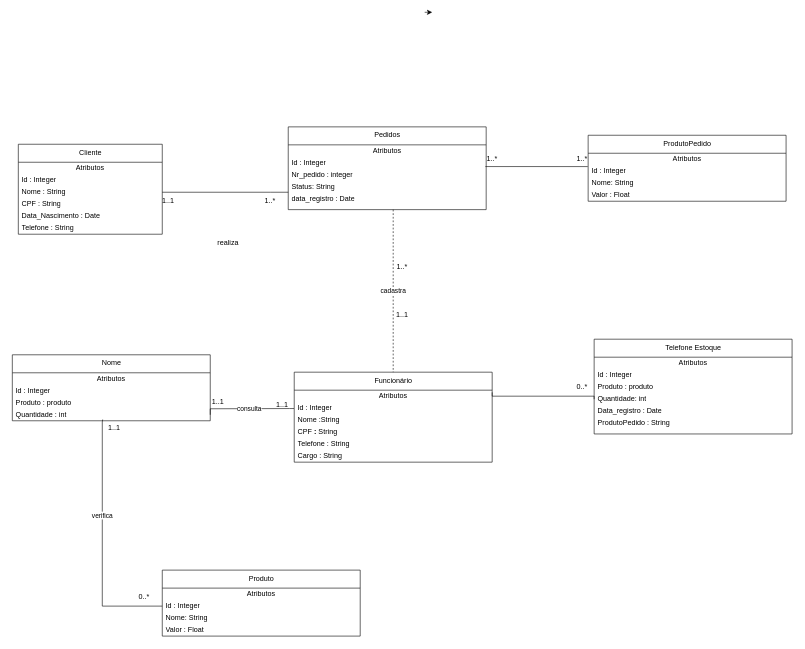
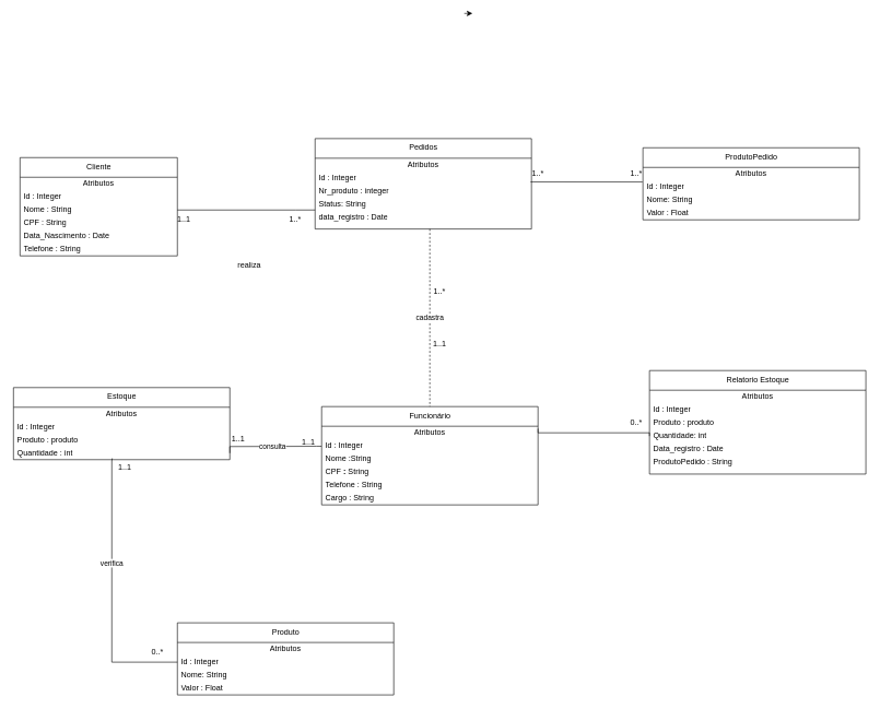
  <mxCell id="0" />
  <mxCell id="1" parent="0" />
  <mxCell id="2" value="Cliente" style="swimlane;fontStyle=0;align=center;verticalAlign=top;childLayout=stackLayout;horizontal=1;startSize=30;horizontalStack=0;resizeParent=1;resizeParentMax=0;resizeLast=0;collapsible=0;marginBottom=0;html=1;" parent="1" vertex="1"><mxGeometry x="30" y="240" width="240" height="150" as="geometry" /></mxCell>
  <mxCell id="3" value="Atributos" style="text;html=1;strokeColor=none;fillColor=none;align=center;verticalAlign=middle;spacingLeft=4;spacingRight=4;overflow=hidden;rotatable=0;points=[[0,0.5],[1,0.5]];portConstraint=eastwest;" parent="2" vertex="1"><mxGeometry y="30" width="240" height="20" as="geometry" /></mxCell>
  <mxCell id="4" value="Id : Integer" style="text;html=1;strokeColor=none;fillColor=none;align=left;verticalAlign=middle;spacingLeft=4;spacingRight=4;overflow=hidden;rotatable=0;points=[[0,0.5],[1,0.5]];portConstraint=eastwest;" parent="2" vertex="1"><mxGeometry y="50" width="240" height="20" as="geometry" /></mxCell>
  <mxCell id="5" value="Nome : String" style="text;html=1;strokeColor=none;fillColor=none;align=left;verticalAlign=middle;spacingLeft=4;spacingRight=4;overflow=hidden;rotatable=0;points=[[0,0.5],[1,0.5]];portConstraint=eastwest;" parent="2" vertex="1"><mxGeometry y="70" width="240" height="20" as="geometry" /></mxCell>
  <mxCell id="6" value="CPF :&amp;nbsp;String" style="text;html=1;strokeColor=none;fillColor=none;align=left;verticalAlign=middle;spacingLeft=4;spacingRight=4;overflow=hidden;rotatable=0;points=[[0,0.5],[1,0.5]];portConstraint=eastwest;" parent="2" vertex="1"><mxGeometry y="90" width="240" height="20" as="geometry" /></mxCell>
  <mxCell id="7" value="Data_Nascimento :&amp;nbsp;Date" style="text;html=1;strokeColor=none;fillColor=none;align=left;verticalAlign=middle;spacingLeft=4;spacingRight=4;overflow=hidden;rotatable=0;points=[[0,0.5],[1,0.5]];portConstraint=eastwest;" parent="2" vertex="1"><mxGeometry y="110" width="240" height="20" as="geometry" /></mxCell>
  <mxCell id="8" value="Telefone :&amp;nbsp;String" style="text;html=1;strokeColor=none;fillColor=none;align=left;verticalAlign=middle;spacingLeft=4;spacingRight=4;overflow=hidden;rotatable=0;points=[[0,0.5],[1,0.5]];portConstraint=eastwest;" parent="2" vertex="1"><mxGeometry y="130" width="240" height="20" as="geometry" /></mxCell>
  <mxCell id="9" value="Funcionário" style="swimlane;fontStyle=0;align=center;verticalAlign=top;childLayout=stackLayout;horizontal=1;startSize=30;horizontalStack=0;resizeParent=1;resizeParentMax=0;resizeLast=0;collapsible=0;marginBottom=0;html=1;" parent="1" vertex="1"><mxGeometry x="490" y="620" width="330" height="150" as="geometry" /></mxCell>
  <mxCell id="10" value="Atributos" style="text;html=1;strokeColor=none;fillColor=none;align=center;verticalAlign=middle;spacingLeft=4;spacingRight=4;overflow=hidden;rotatable=0;points=[[0,0.5],[1,0.5]];portConstraint=eastwest;" parent="9" vertex="1"><mxGeometry y="30" width="330" height="20" as="geometry" /></mxCell>
  <mxCell id="11" value="Id : Integer" style="text;html=1;strokeColor=none;fillColor=none;align=left;verticalAlign=middle;spacingLeft=4;spacingRight=4;overflow=hidden;rotatable=0;points=[[0,0.5],[1,0.5]];portConstraint=eastwest;" parent="9" vertex="1"><mxGeometry y="50" width="330" height="20" as="geometry" /></mxCell>
  <mxCell id="12" value="Nome :String" style="text;html=1;strokeColor=none;fillColor=none;align=left;verticalAlign=middle;spacingLeft=4;spacingRight=4;overflow=hidden;rotatable=0;points=[[0,0.5],[1,0.5]];portConstraint=eastwest;" parent="9" vertex="1"><mxGeometry y="70" width="330" height="20" as="geometry" /></mxCell>
  <mxCell id="13" value="CPF &lt;b&gt;: &lt;/b&gt;String" style="text;html=1;strokeColor=none;fillColor=none;align=left;verticalAlign=middle;spacingLeft=4;spacingRight=4;overflow=hidden;rotatable=0;points=[[0,0.5],[1,0.5]];portConstraint=eastwest;" parent="9" vertex="1"><mxGeometry y="90" width="330" height="20" as="geometry" /></mxCell>
  <mxCell id="14" value="Telefone : String" style="text;html=1;strokeColor=none;fillColor=none;align=left;verticalAlign=middle;spacingLeft=4;spacingRight=4;overflow=hidden;rotatable=0;points=[[0,0.5],[1,0.5]];portConstraint=eastwest;" parent="9" vertex="1"><mxGeometry y="110" width="330" height="20" as="geometry" /></mxCell>
  <mxCell id="15" value="Cargo : String" style="text;html=1;strokeColor=none;fillColor=none;align=left;verticalAlign=middle;spacingLeft=4;spacingRight=4;overflow=hidden;rotatable=0;points=[[0,0.5],[1,0.5]];portConstraint=eastwest;" parent="9" vertex="1"><mxGeometry y="130" width="330" height="20" as="geometry" /></mxCell>
  <mxCell id="16" value="verifica" style="edgeStyle=orthogonalEdgeStyle;rounded=0;orthogonalLoop=1;jettySize=auto;html=1;endArrow=none;endFill=0;entryX=0.177;entryY=0.032;entryDx=0;entryDy=0;entryPerimeter=0;" parent="1" source="17" target="48" edge="1"><mxGeometry x="0.222" relative="1" as="geometry"><mxPoint x="170.15" y="750" as="targetPoint" /><Array as="points"><mxPoint x="170" y="1010" /><mxPoint x="170" y="703" /><mxPoint x="171" y="703" /></Array><mxPoint as="offset" /></mxGeometry></mxCell>
  <mxCell id="17" value="Produto" style="swimlane;fontStyle=0;align=center;verticalAlign=top;childLayout=stackLayout;horizontal=1;startSize=30;horizontalStack=0;resizeParent=1;resizeParentMax=0;resizeLast=0;collapsible=0;marginBottom=0;html=1;" parent="1" vertex="1"><mxGeometry x="270" y="950" width="330" height="110" as="geometry" /></mxCell>
  <mxCell id="18" value="Atributos" style="text;html=1;strokeColor=none;fillColor=none;align=center;verticalAlign=middle;spacingLeft=4;spacingRight=4;overflow=hidden;rotatable=0;points=[[0,0.5],[1,0.5]];portConstraint=eastwest;" parent="17" vertex="1"><mxGeometry y="30" width="330" height="20" as="geometry" /></mxCell>
  <mxCell id="19" value="Id : Integer" style="text;html=1;strokeColor=none;fillColor=none;align=left;verticalAlign=middle;spacingLeft=4;spacingRight=4;overflow=hidden;rotatable=0;points=[[0,0.5],[1,0.5]];portConstraint=eastwest;" parent="17" vertex="1"><mxGeometry y="50" width="330" height="20" as="geometry" /></mxCell>
  <mxCell id="20" value="Nome: String" style="text;html=1;strokeColor=none;fillColor=none;align=left;verticalAlign=middle;spacingLeft=4;spacingRight=4;overflow=hidden;rotatable=0;points=[[0,0.5],[1,0.5]];portConstraint=eastwest;" parent="17" vertex="1"><mxGeometry y="70" width="330" height="20" as="geometry" /></mxCell>
  <mxCell id="21" value="Valor : Float" style="text;html=1;strokeColor=none;fillColor=none;align=left;verticalAlign=middle;spacingLeft=4;spacingRight=4;overflow=hidden;rotatable=0;points=[[0,0.5],[1,0.5]];portConstraint=eastwest;" parent="17" vertex="1"><mxGeometry y="90" width="330" height="20" as="geometry" /></mxCell>
  <mxCell id="22" style="edgeStyle=orthogonalEdgeStyle;rounded=0;orthogonalLoop=1;jettySize=auto;html=1;entryX=1;entryY=0.5;entryDx=0;entryDy=0;endArrow=none;endFill=0;" parent="1" source="24" target="5" edge="1"><mxGeometry relative="1" as="geometry"><Array as="points"><mxPoint x="450" y="320" /><mxPoint x="450" y="320" /></Array></mxGeometry></mxCell>
  <mxCell id="23" value="cadastra" style="edgeStyle=orthogonalEdgeStyle;rounded=0;orthogonalLoop=1;jettySize=auto;html=1;endArrow=none;endFill=0;dashed=1;" parent="1" source="24" target="9" edge="1"><mxGeometry relative="1" as="geometry"><Array as="points"><mxPoint x="655" y="390" /><mxPoint x="655" y="390" /></Array></mxGeometry></mxCell>
  <mxCell id="24" value="Pedidos" style="swimlane;fontStyle=0;align=center;verticalAlign=top;childLayout=stackLayout;horizontal=1;startSize=30;horizontalStack=0;resizeParent=1;resizeParentMax=0;resizeLast=0;collapsible=0;marginBottom=0;html=1;swimlaneLine=1;fillColor=none;" parent="1" vertex="1"><mxGeometry x="480" y="211" width="330" height="138" as="geometry" /></mxCell>
  <mxCell id="25" value="Atributos" style="text;html=1;strokeColor=none;fillColor=none;align=center;verticalAlign=middle;spacingLeft=4;spacingRight=4;overflow=hidden;rotatable=0;points=[[0,0.5],[1,0.5]];portConstraint=eastwest;" parent="24" vertex="1"><mxGeometry y="30" width="330" height="20" as="geometry" /></mxCell>
  <mxCell id="26" value="Id : Integer" style="text;html=1;strokeColor=none;fillColor=none;align=left;verticalAlign=middle;spacingLeft=4;spacingRight=4;overflow=hidden;rotatable=0;points=[[0,0.5],[1,0.5]];portConstraint=eastwest;" parent="24" vertex="1"><mxGeometry y="50" width="330" height="20" as="geometry" /></mxCell>
- <mxCell id="27" value="Nr_pedido : integer" style="text;html=1;strokeColor=none;fillColor=none;align=left;verticalAlign=middle;spacingLeft=4;spacingRight=4;overflow=hidden;rotatable=0;points=[[0,0.5],[1,0.5]];portConstraint=eastwest;" parent="24" vertex="1"><mxGeometry y="70" width="330" height="20" as="geometry" /></mxCell>
+ <mxCell id="27" value="Nr_produto : integer" style="text;html=1;strokeColor=none;fillColor=none;align=left;verticalAlign=middle;spacingLeft=4;spacingRight=4;overflow=hidden;rotatable=0;points=[[0,0.5],[1,0.5]];portConstraint=eastwest;" parent="24" vertex="1"><mxGeometry y="70" width="330" height="20" as="geometry" /></mxCell>
  <mxCell id="28" value="Status: String" style="text;html=1;strokeColor=none;fillColor=none;align=left;verticalAlign=middle;spacingLeft=4;spacingRight=4;overflow=hidden;rotatable=0;points=[[0,0.5],[1,0.5]];portConstraint=eastwest;" parent="24" vertex="1"><mxGeometry y="90" width="330" height="20" as="geometry" /></mxCell>
  <mxCell id="29" value="data_registro : Date" style="text;html=1;strokeColor=none;fillColor=none;align=left;verticalAlign=middle;spacingLeft=4;spacingRight=4;overflow=hidden;rotatable=0;points=[[0,0.5],[1,0.5]];portConstraint=eastwest;" parent="24" vertex="1"><mxGeometry y="110" width="330" height="20" as="geometry" /></mxCell>
  <mxCell id="30" value="" style="line;strokeWidth=1;fillColor=none;align=left;verticalAlign=middle;spacingTop=-1;spacingLeft=3;spacingRight=3;rotatable=0;labelPosition=right;points=[];portConstraint=eastwest;strokeColor=none;" parent="24" vertex="1"><mxGeometry y="130" width="330" height="8" as="geometry" /></mxCell>
- <mxCell id="31" value="Nome" style="swimlane;fontStyle=0;align=center;verticalAlign=top;childLayout=stackLayout;horizontal=1;startSize=30;horizontalStack=0;resizeParent=1;resizeParentMax=0;resizeLast=0;collapsible=0;marginBottom=0;html=1;" parent="1" vertex="1"><mxGeometry x="20" y="591" width="330" height="110" as="geometry" /></mxCell>
+ <mxCell id="31" value="Estoque" style="swimlane;fontStyle=0;align=center;verticalAlign=top;childLayout=stackLayout;horizontal=1;startSize=30;horizontalStack=0;resizeParent=1;resizeParentMax=0;resizeLast=0;collapsible=0;marginBottom=0;html=1;" parent="1" vertex="1"><mxGeometry x="20" y="591" width="330" height="110" as="geometry" /></mxCell>
  <mxCell id="32" value="Atributos" style="text;html=1;strokeColor=none;fillColor=none;align=center;verticalAlign=middle;spacingLeft=4;spacingRight=4;overflow=hidden;rotatable=0;points=[[0,0.5],[1,0.5]];portConstraint=eastwest;" parent="31" vertex="1"><mxGeometry y="30" width="330" height="20" as="geometry" /></mxCell>
  <mxCell id="33" value="Id : Integer" style="text;html=1;strokeColor=none;fillColor=none;align=left;verticalAlign=middle;spacingLeft=4;spacingRight=4;overflow=hidden;rotatable=0;points=[[0,0.5],[1,0.5]];portConstraint=eastwest;" parent="31" vertex="1"><mxGeometry y="50" width="330" height="20" as="geometry" /></mxCell>
  <mxCell id="34" value="Produto : produto" style="text;html=1;strokeColor=none;fillColor=none;align=left;verticalAlign=middle;spacingLeft=4;spacingRight=4;overflow=hidden;rotatable=0;points=[[0,0.5],[1,0.5]];portConstraint=eastwest;" parent="31" vertex="1"><mxGeometry y="70" width="330" height="20" as="geometry" /></mxCell>
  <mxCell id="35" value="Quantidade : int" style="text;html=1;strokeColor=none;fillColor=none;align=left;verticalAlign=middle;spacingLeft=4;spacingRight=4;overflow=hidden;rotatable=0;points=[[0,0.5],[1,0.5]];portConstraint=eastwest;" parent="31" vertex="1"><mxGeometry y="90" width="330" height="20" as="geometry" /></mxCell>
- <mxCell id="36" value="Telefone Estoque" style="swimlane;fontStyle=0;align=center;verticalAlign=top;childLayout=stackLayout;horizontal=1;startSize=30;horizontalStack=0;resizeParent=1;resizeParentMax=0;resizeLast=0;collapsible=0;marginBottom=0;html=1;" parent="1" vertex="1"><mxGeometry x="990" y="565" width="330" height="158" as="geometry" /></mxCell>
+ <mxCell id="36" value="Relatorio Estoque" style="swimlane;fontStyle=0;align=center;verticalAlign=top;childLayout=stackLayout;horizontal=1;startSize=30;horizontalStack=0;resizeParent=1;resizeParentMax=0;resizeLast=0;collapsible=0;marginBottom=0;html=1;" parent="1" vertex="1"><mxGeometry x="990" y="565" width="330" height="158" as="geometry" /></mxCell>
  <mxCell id="37" value="Atributos" style="text;html=1;strokeColor=none;fillColor=none;align=center;verticalAlign=middle;spacingLeft=4;spacingRight=4;overflow=hidden;rotatable=0;points=[[0,0.5],[1,0.5]];portConstraint=eastwest;" parent="36" vertex="1"><mxGeometry y="30" width="330" height="20" as="geometry" /></mxCell>
  <mxCell id="38" value="Id : Integer" style="text;html=1;strokeColor=none;fillColor=none;align=left;verticalAlign=middle;spacingLeft=4;spacingRight=4;overflow=hidden;rotatable=0;points=[[0,0.5],[1,0.5]];portConstraint=eastwest;" parent="36" vertex="1"><mxGeometry y="50" width="330" height="20" as="geometry" /></mxCell>
  <mxCell id="39" value="Produto : produto" style="text;html=1;strokeColor=none;fillColor=none;align=left;verticalAlign=middle;spacingLeft=4;spacingRight=4;overflow=hidden;rotatable=0;points=[[0,0.5],[1,0.5]];portConstraint=eastwest;" parent="36" vertex="1"><mxGeometry y="70" width="330" height="20" as="geometry" /></mxCell>
  <mxCell id="40" value="Quantidade: int" style="text;html=1;strokeColor=none;fillColor=none;align=left;verticalAlign=middle;spacingLeft=4;spacingRight=4;overflow=hidden;rotatable=0;points=[[0,0.5],[1,0.5]];portConstraint=eastwest;" parent="36" vertex="1"><mxGeometry y="90" width="330" height="20" as="geometry" /></mxCell>
  <mxCell id="41" value="Data_registro : Date" style="text;html=1;strokeColor=none;fillColor=none;align=left;verticalAlign=middle;spacingLeft=4;spacingRight=4;overflow=hidden;rotatable=0;points=[[0,0.5],[1,0.5]];portConstraint=eastwest;" parent="36" vertex="1"><mxGeometry y="110" width="330" height="20" as="geometry" /></mxCell>
  <mxCell id="42" value="ProdutoPedido : String" style="text;html=1;strokeColor=none;fillColor=none;align=left;verticalAlign=middle;spacingLeft=4;spacingRight=4;overflow=hidden;rotatable=0;points=[[0,0.5],[1,0.5]];portConstraint=eastwest;" parent="36" vertex="1"><mxGeometry y="130" width="330" height="20" as="geometry" /></mxCell>
  <mxCell id="43" value="" style="line;strokeWidth=1;fillColor=none;align=left;verticalAlign=middle;spacingTop=-1;spacingLeft=3;spacingRight=3;rotatable=0;labelPosition=right;points=[];portConstraint=eastwest;strokeColor=none;" parent="36" vertex="1"><mxGeometry y="150" width="330" height="8" as="geometry" /></mxCell>
  <mxCell id="44" value="1..*" style="text;html=1;strokeColor=none;fillColor=none;align=center;verticalAlign=middle;whiteSpace=wrap;rounded=0;" parent="1" vertex="1"><mxGeometry x="420" y="320" width="60" height="30" as="geometry" /></mxCell>
  <mxCell id="45" value="1..1" style="text;html=1;strokeColor=none;fillColor=none;align=center;verticalAlign=middle;whiteSpace=wrap;rounded=0;" parent="1" vertex="1"><mxGeometry x="250" y="320" width="60" height="30" as="geometry" /></mxCell>
  <mxCell id="46" value="realiza" style="text;html=1;strokeColor=none;fillColor=none;align=center;verticalAlign=middle;whiteSpace=wrap;rounded=0;" parent="1" vertex="1"><mxGeometry x="350" y="390" width="60" height="30" as="geometry" /></mxCell>
  <mxCell id="47" value="1..*" style="text;html=1;strokeColor=none;fillColor=none;align=center;verticalAlign=middle;whiteSpace=wrap;rounded=0;" parent="1" vertex="1"><mxGeometry x="640" y="429" width="60" height="30" as="geometry" /></mxCell>
  <mxCell id="48" value="1..1" style="text;html=1;strokeColor=none;fillColor=none;align=center;verticalAlign=middle;whiteSpace=wrap;rounded=0;" parent="1" vertex="1"><mxGeometry x="160" y="698" width="60" height="30" as="geometry" /></mxCell>
  <mxCell id="49" value="1..1" style="text;html=1;strokeColor=none;fillColor=none;align=center;verticalAlign=middle;whiteSpace=wrap;rounded=0;" parent="1" vertex="1"><mxGeometry x="640" y="510" width="60" height="30" as="geometry" /></mxCell>
  <mxCell id="50" value="consulta" style="edgeStyle=orthogonalEdgeStyle;rounded=0;orthogonalLoop=1;jettySize=auto;html=1;entryX=1;entryY=0.5;entryDx=0;entryDy=0;endArrow=none;endFill=0;exitX=-0.001;exitY=0.531;exitDx=0;exitDy=0;exitPerimeter=0;" parent="1" source="11" target="35" edge="1"><mxGeometry relative="1" as="geometry"><Array as="points"><mxPoint x="482" y="681" /><mxPoint x="350" y="681" /></Array><mxPoint x="450" y="700" as="sourcePoint" /></mxGeometry></mxCell>
  <mxCell id="51" value="1..1" style="text;html=1;strokeColor=none;fillColor=none;align=center;verticalAlign=middle;whiteSpace=wrap;rounded=0;" parent="1" vertex="1"><mxGeometry x="333" y="655" width="60" height="30" as="geometry" /></mxCell>
  <mxCell id="52" value="1..1" style="text;html=1;strokeColor=none;fillColor=none;align=center;verticalAlign=middle;whiteSpace=wrap;rounded=0;" parent="1" vertex="1"><mxGeometry x="440" y="660" width="60" height="30" as="geometry" /></mxCell>
  <mxCell id="53" style="edgeStyle=orthogonalEdgeStyle;rounded=0;orthogonalLoop=1;jettySize=auto;html=1;entryX=0;entryY=0.5;entryDx=0;entryDy=0;endArrow=none;endFill=0;exitX=1;exitY=0.184;exitDx=0;exitDy=0;exitPerimeter=0;" parent="1" source="10" target="40" edge="1"><mxGeometry relative="1" as="geometry"><Array as="points"><mxPoint x="820" y="660" /><mxPoint x="990" y="660" /></Array><mxPoint x="850" y="690" as="sourcePoint" /></mxGeometry></mxCell>
  <mxCell id="54" value="0..*" style="text;html=1;strokeColor=none;fillColor=none;align=center;verticalAlign=middle;whiteSpace=wrap;rounded=0;" parent="1" vertex="1"><mxGeometry x="210" y="980" width="60" height="30" as="geometry" /></mxCell>
  <mxCell id="55" value="0..*" style="text;html=1;strokeColor=none;fillColor=none;align=center;verticalAlign=middle;whiteSpace=wrap;rounded=0;" parent="1" vertex="1"><mxGeometry x="940" y="630" width="60" height="30" as="geometry" /></mxCell>
  <mxCell id="56" style="edgeStyle=orthogonalEdgeStyle;rounded=0;orthogonalLoop=1;jettySize=auto;html=1;exitX=0.25;exitY=0;exitDx=0;exitDy=0;entryX=0.316;entryY=0;entryDx=0;entryDy=0;entryPerimeter=0;" edge="1" parent="1"><mxGeometry relative="1" as="geometry"><mxPoint x="707.5" y="20" as="sourcePoint" /><mxPoint x="720.04" y="20" as="targetPoint" /></mxGeometry></mxCell>
  <mxCell id="57" style="edgeStyle=orthogonalEdgeStyle;rounded=0;orthogonalLoop=1;jettySize=auto;html=1;entryX=0.996;entryY=-0.191;entryDx=0;entryDy=0;entryPerimeter=0;endArrow=none;endFill=0;startArrow=none;exitX=-0.002;exitY=0.111;exitDx=0;exitDy=0;exitPerimeter=0;" edge="1" parent="1" source="60" target="27"><mxGeometry relative="1" as="geometry"><Array as="points" /></mxGeometry></mxCell>
  <mxCell id="58" value="ProdutoPedido" style="swimlane;fontStyle=0;align=center;verticalAlign=top;childLayout=stackLayout;horizontal=1;startSize=30;horizontalStack=0;resizeParent=1;resizeParentMax=0;resizeLast=0;collapsible=0;marginBottom=0;html=1;" vertex="1" parent="1"><mxGeometry x="980" y="225" width="330" height="110" as="geometry" /></mxCell>
  <mxCell id="59" value="Atributos" style="text;html=1;strokeColor=none;fillColor=none;align=center;verticalAlign=middle;spacingLeft=4;spacingRight=4;overflow=hidden;rotatable=0;points=[[0,0.5],[1,0.5]];portConstraint=eastwest;" vertex="1" parent="58"><mxGeometry y="30" width="330" height="20" as="geometry" /></mxCell>
  <mxCell id="60" value="Id : Integer" style="text;html=1;strokeColor=none;fillColor=none;align=left;verticalAlign=middle;spacingLeft=4;spacingRight=4;overflow=hidden;rotatable=0;points=[[0,0.5],[1,0.5]];portConstraint=eastwest;" vertex="1" parent="58"><mxGeometry y="50" width="330" height="20" as="geometry" /></mxCell>
  <mxCell id="61" value="Nome: String" style="text;html=1;strokeColor=none;fillColor=none;align=left;verticalAlign=middle;spacingLeft=4;spacingRight=4;overflow=hidden;rotatable=0;points=[[0,0.5],[1,0.5]];portConstraint=eastwest;" vertex="1" parent="58"><mxGeometry y="70" width="330" height="20" as="geometry" /></mxCell>
  <mxCell id="62" value="Valor : Float" style="text;html=1;strokeColor=none;fillColor=none;align=left;verticalAlign=middle;spacingLeft=4;spacingRight=4;overflow=hidden;rotatable=0;points=[[0,0.5],[1,0.5]];portConstraint=eastwest;" vertex="1" parent="58"><mxGeometry y="90" width="330" height="20" as="geometry" /></mxCell>
  <mxCell id="63" value="1..*" style="text;html=1;strokeColor=none;fillColor=none;align=center;verticalAlign=middle;whiteSpace=wrap;rounded=0;" vertex="1" parent="1"><mxGeometry x="940" y="250" width="60" height="30" as="geometry" /></mxCell>
  <mxCell id="64" value="1..*" style="text;html=1;strokeColor=none;fillColor=none;align=center;verticalAlign=middle;whiteSpace=wrap;rounded=0;" vertex="1" parent="1"><mxGeometry x="790" y="250" width="60" height="30" as="geometry" /></mxCell>
